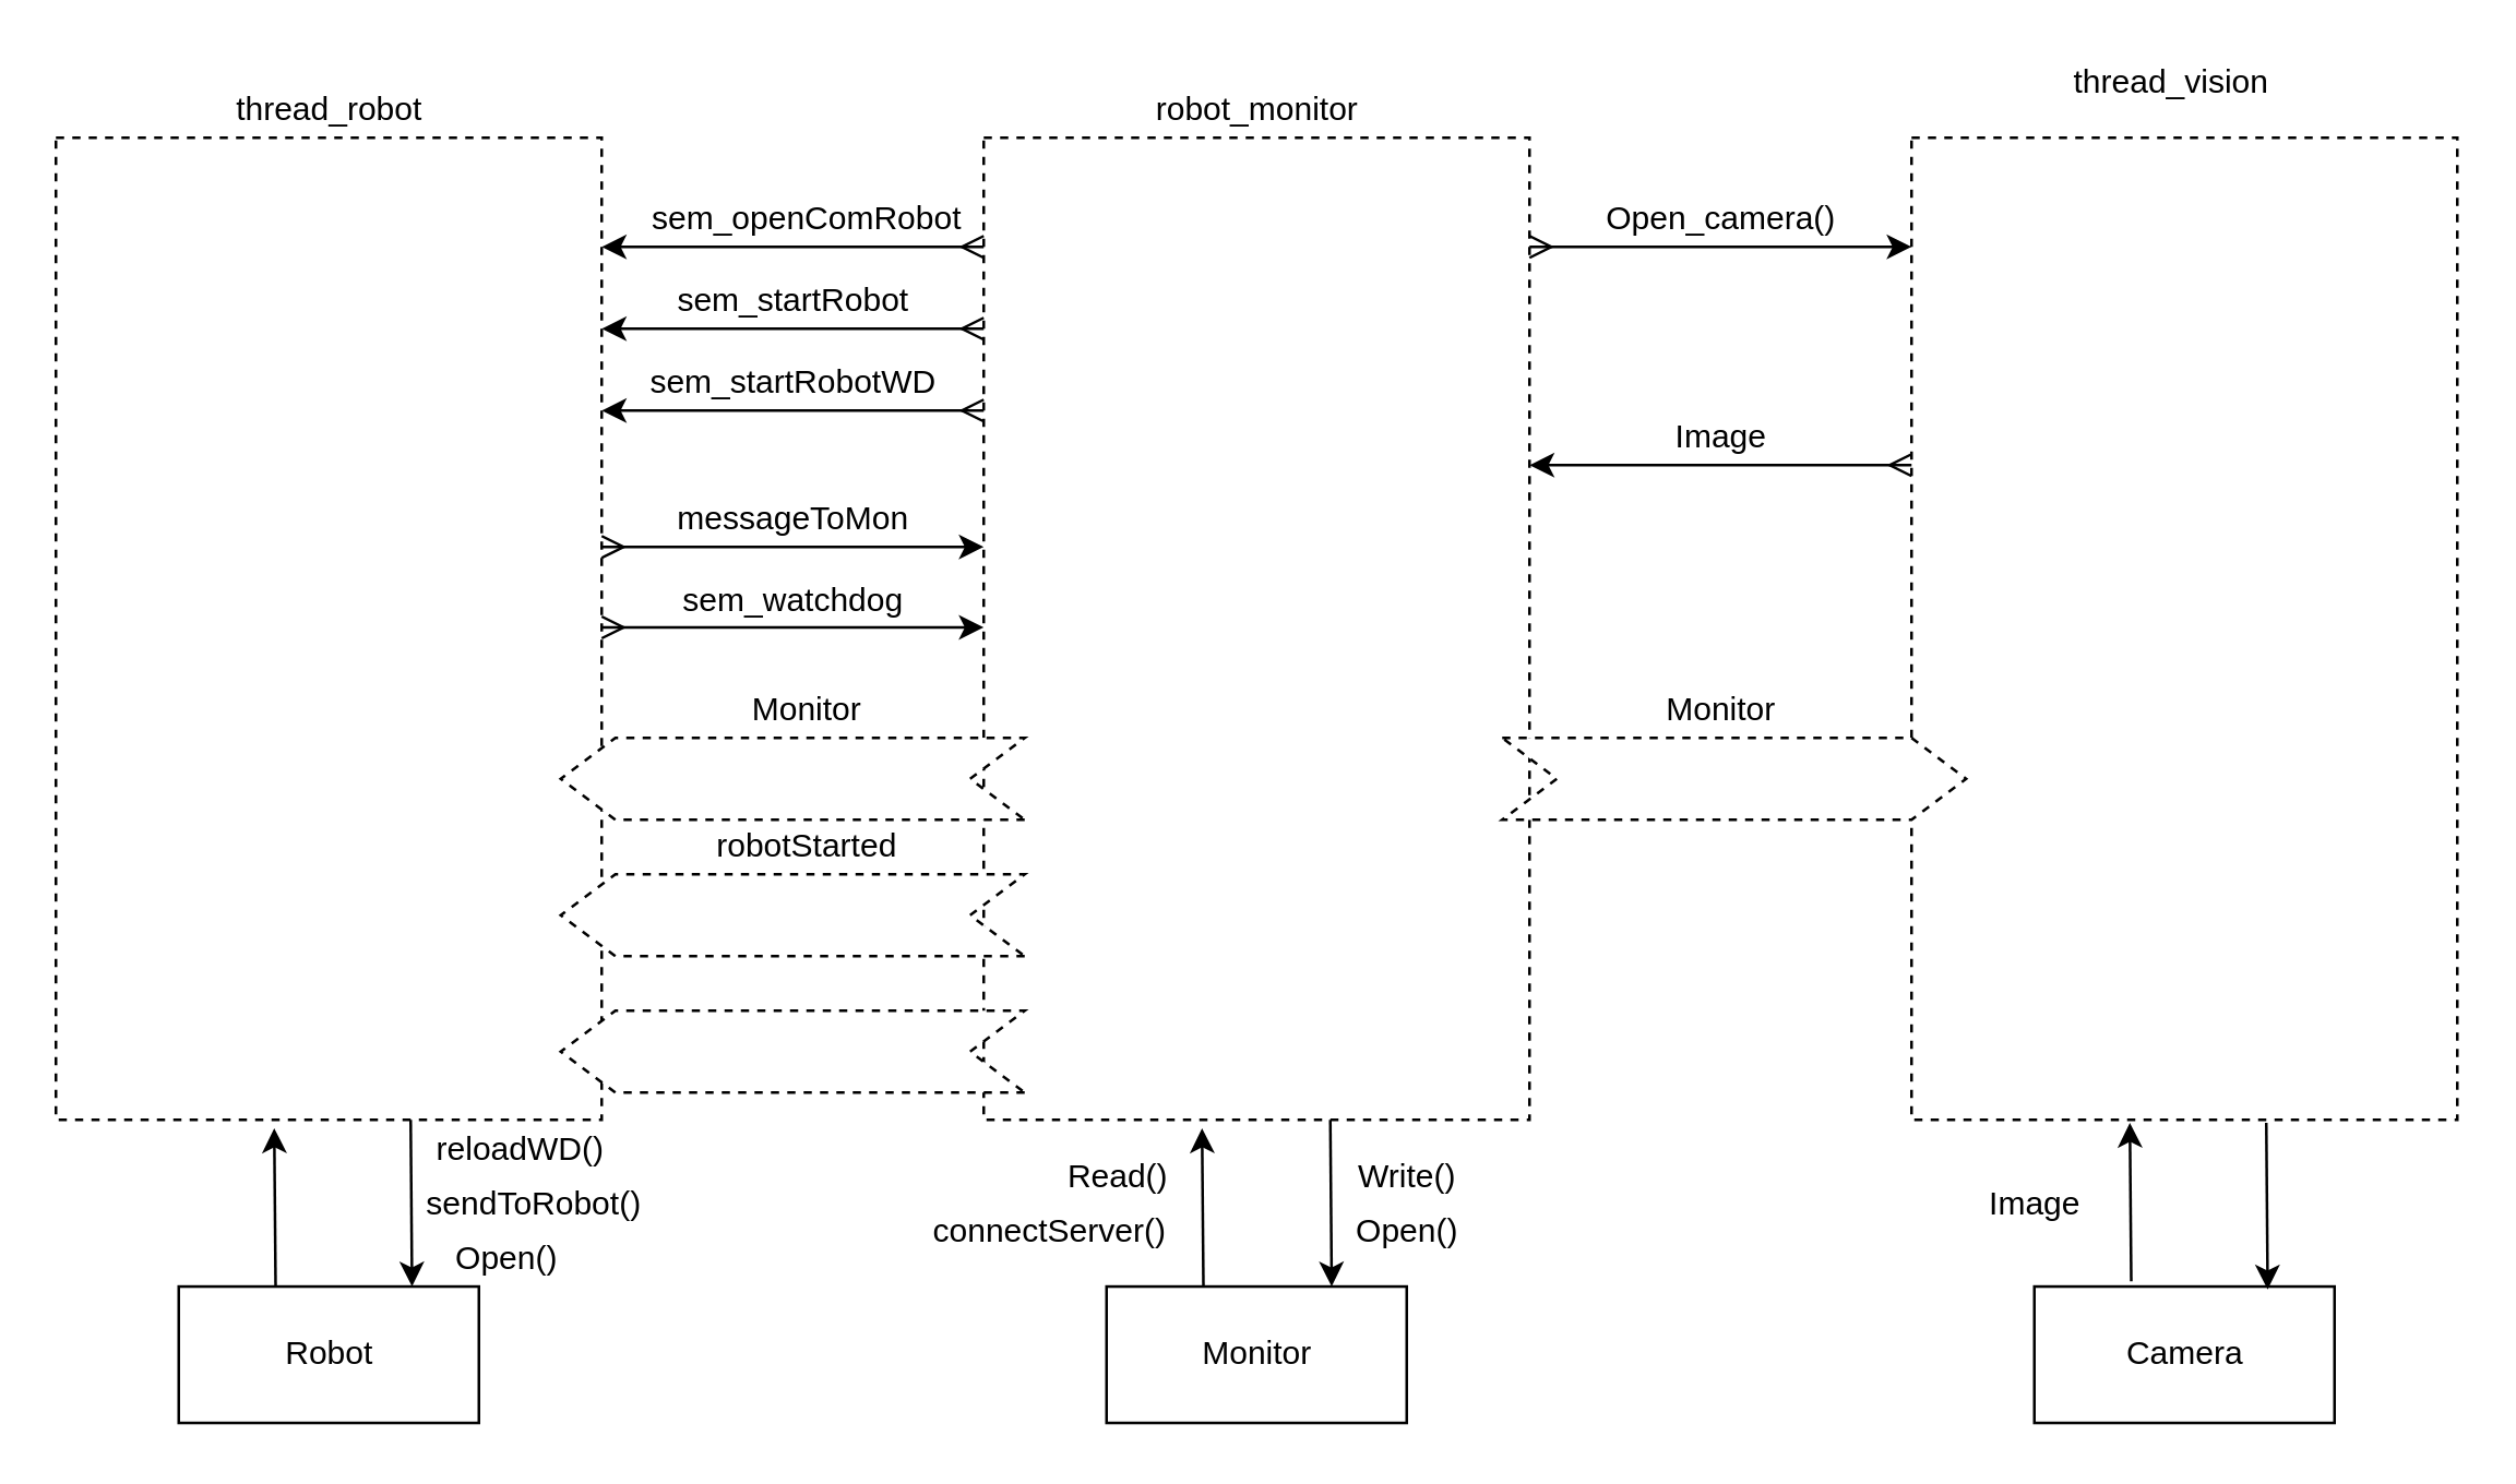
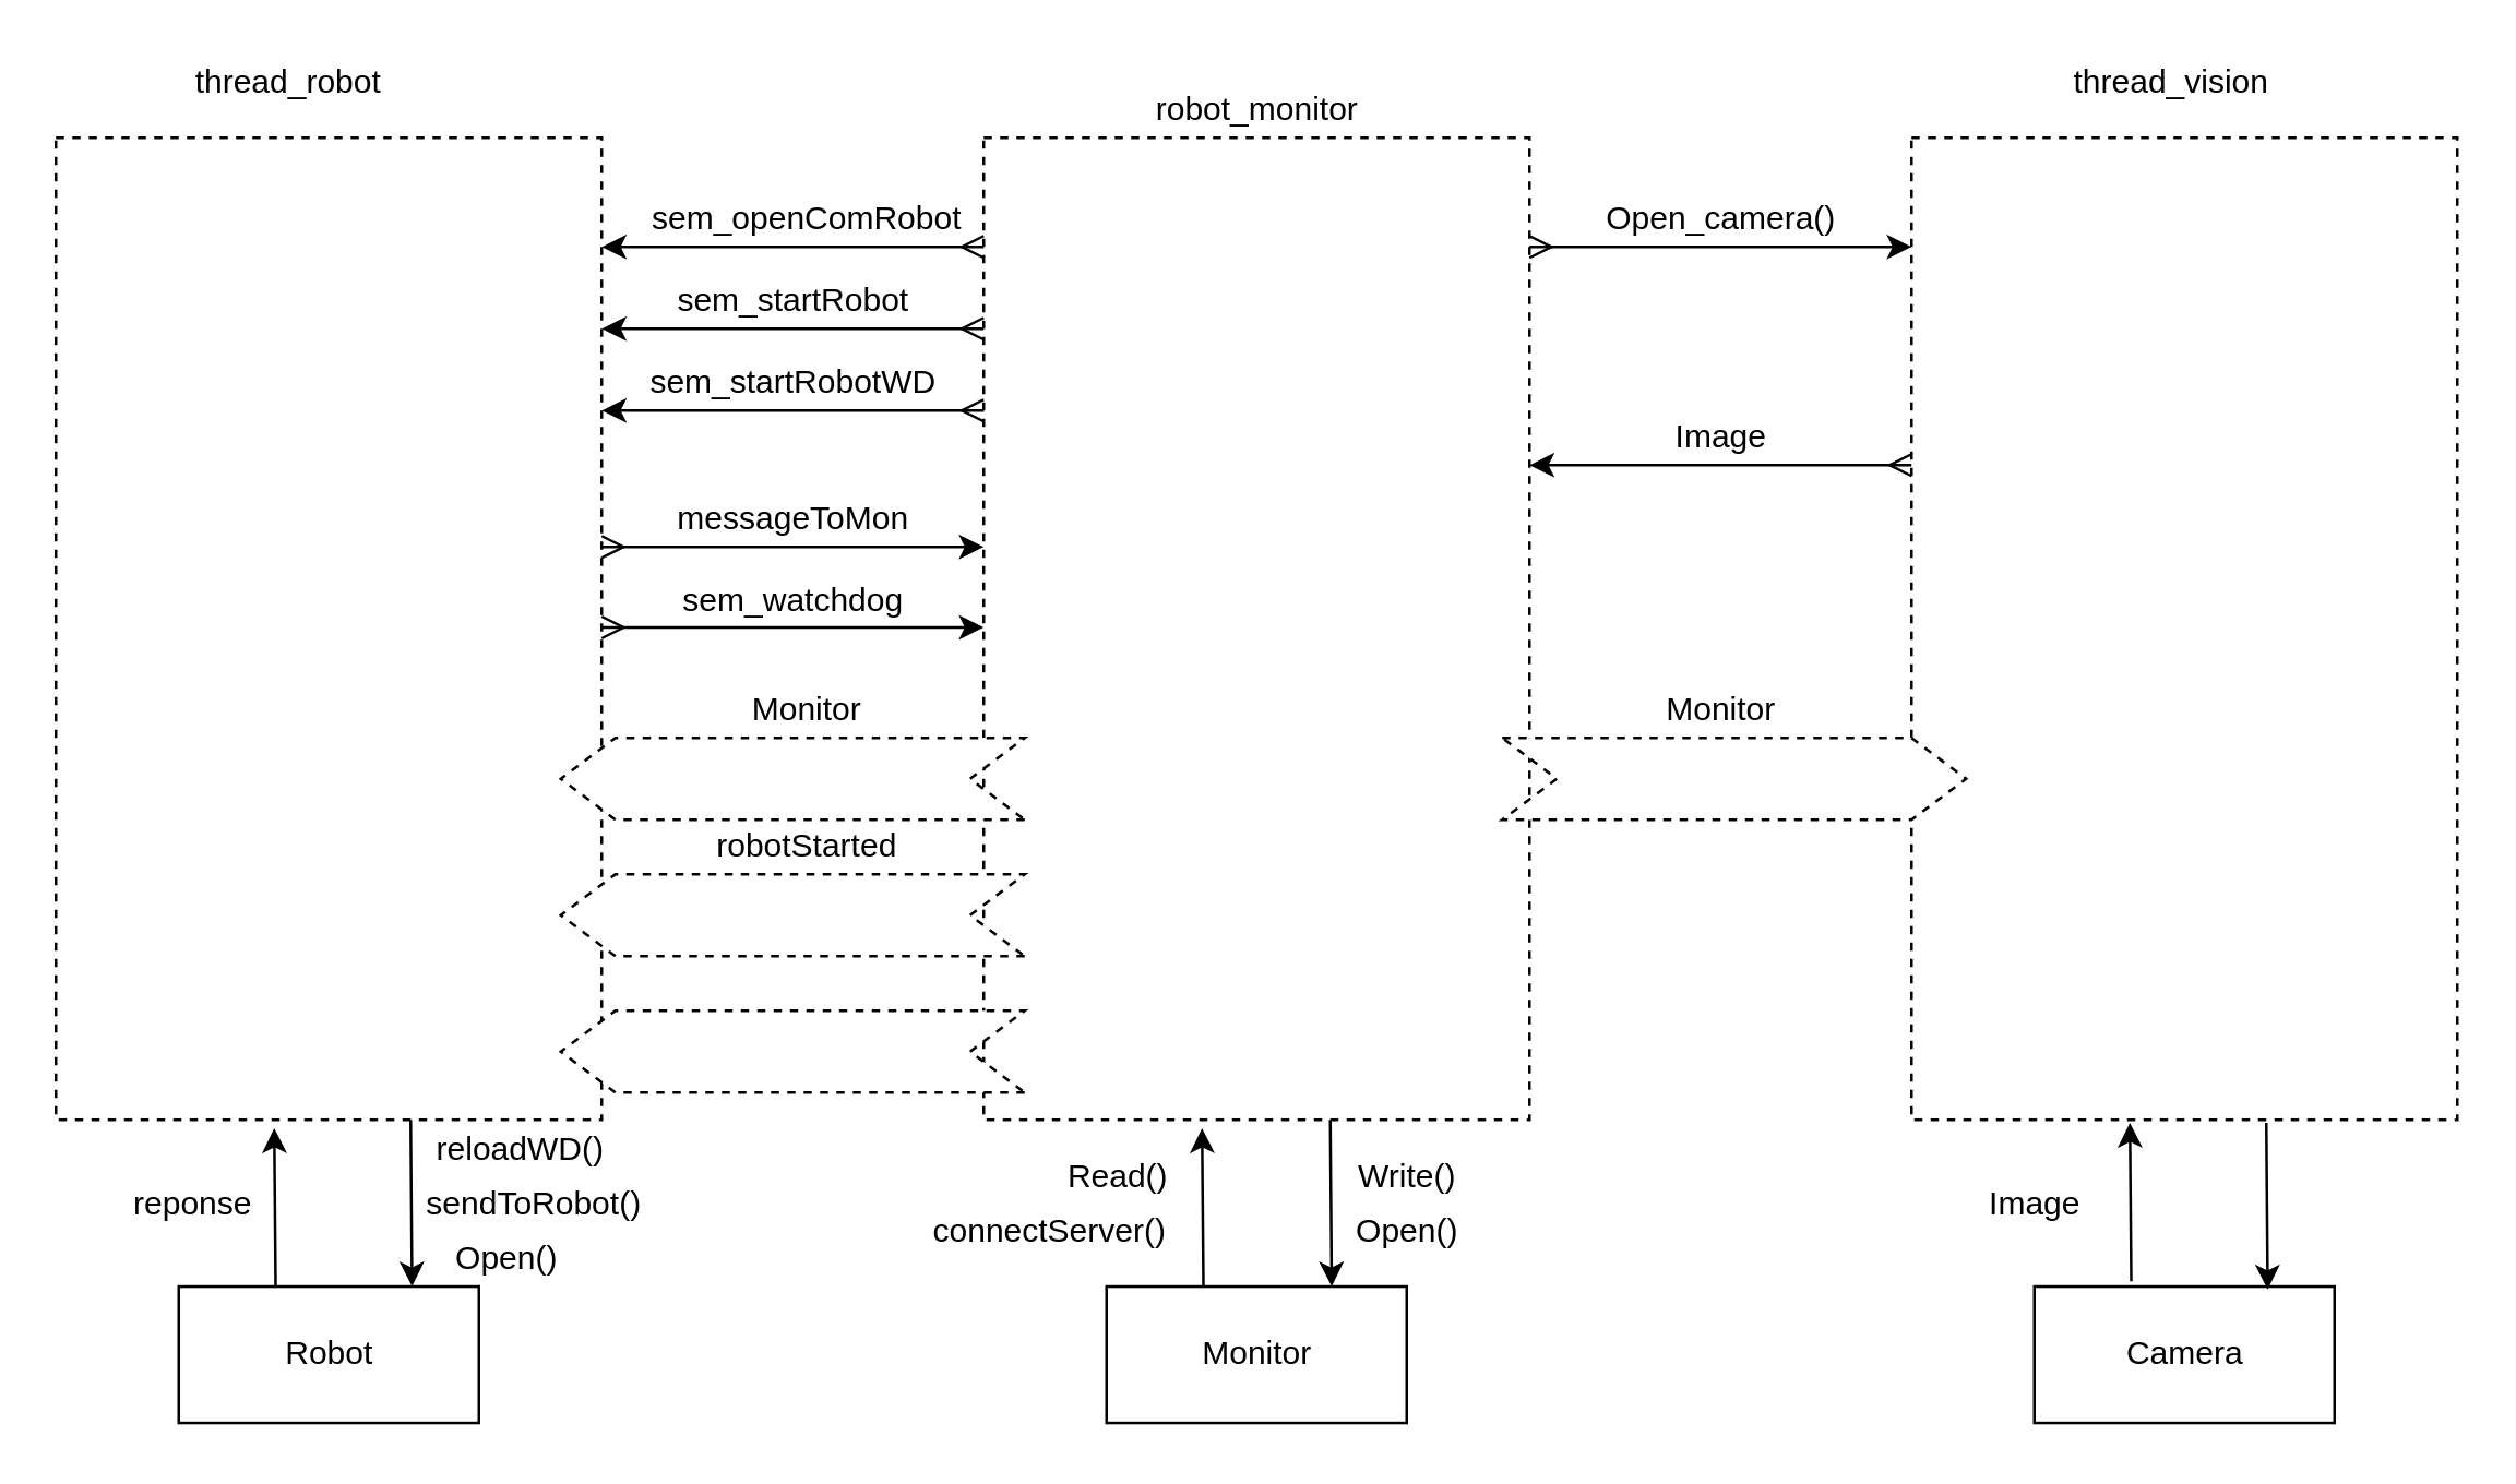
  <mxCell id="0" />
  <mxCell id="1" parent="0" />
  <mxCell id="2" value="Monitor" style="html=1;" vertex="1" parent="1"><mxGeometry x="405" y="471.12" width="110" height="50" as="geometry" /></mxCell>
  <mxCell id="3" value="Camera" style="html=1;" vertex="1" parent="1"><mxGeometry x="745" y="471.12" width="110" height="50" as="geometry" /></mxCell>
  <mxCell id="4" value="Robot" style="html=1;" vertex="1" parent="1"><mxGeometry x="65" y="471.12" width="110" height="50" as="geometry" /></mxCell>
  <mxCell id="5" value="" style="html=1;dashed=1;" vertex="1" parent="1"><mxGeometry y="50" width="200" height="360" as="geometry" x="20" /></mxCell>
  <mxCell id="6" value="" style="html=1;dashed=1;" vertex="1" parent="1"><mxGeometry x="360" y="50" width="200" height="360" as="geometry" /></mxCell>
  <mxCell id="7" value="" style="html=1;dashed=1;" vertex="1" parent="1"><mxGeometry x="700" y="50" width="200" height="360" as="geometry" /></mxCell>
- <mxCell id="8" value="thread_robot" style="text;html=1;align=center;verticalAlign=middle;resizable=0;points=[];autosize=1;strokeColor=none;" vertex="1" parent="1"><mxGeometry x="80" y="30" width="80" height="20" as="geometry" /></mxCell>
+ <mxCell id="8" value="thread_robot" style="text;html=1;align=center;verticalAlign=middle;resizable=0;points=[];autosize=1;strokeColor=none;" vertex="1" parent="1"><mxGeometry x="65" y="20" width="80" height="20" as="geometry" /></mxCell>
  <mxCell id="9" value="robot_monitor" style="text;html=1;align=center;verticalAlign=middle;resizable=0;points=[];autosize=1;strokeColor=none;" vertex="1" parent="1"><mxGeometry x="410" y="30" width="100" height="20" as="geometry" /></mxCell>
  <mxCell id="10" value="thread_vision" style="text;html=1;align=center;verticalAlign=middle;resizable=0;points=[];autosize=1;strokeColor=none;" vertex="1" parent="1"><mxGeometry x="750" y="20" width="90" height="20" as="geometry" /></mxCell>
  <mxCell id="11" value="" style="endArrow=classic;html=1;exitX=0.75;exitY=0;exitDx=0;exitDy=0;entryX=0.635;entryY=1.007;entryDx=0;entryDy=0;entryPerimeter=0;" edge="1" parent="1"><mxGeometry width="50" height="50" relative="1" as="geometry"><mxPoint x="440.5" y="471.12" as="sourcePoint" /><mxPoint x="440" y="413.08" as="targetPoint" /></mxGeometry></mxCell>
  <mxCell id="12" value="" style="endArrow=classic;html=1;exitX=0.75;exitY=0;exitDx=0;exitDy=0;entryX=0.635;entryY=1.007;entryDx=0;entryDy=0;entryPerimeter=0;" edge="1" parent="1"><mxGeometry width="50" height="50" relative="1" as="geometry"><mxPoint x="100.5" y="471.12" as="sourcePoint" /><mxPoint x="100" y="413.08" as="targetPoint" /></mxGeometry></mxCell>
  <mxCell id="13" value="" style="endArrow=classic;html=1;exitX=0.75;exitY=0;exitDx=0;exitDy=0;entryX=0.635;entryY=1.007;entryDx=0;entryDy=0;entryPerimeter=0;" edge="1" parent="1"><mxGeometry width="50" height="50" relative="1" as="geometry"><mxPoint x="780.5" y="469.16" as="sourcePoint" /><mxPoint x="780" y="411.12" as="targetPoint" /></mxGeometry></mxCell>
  <mxCell id="14" value="" style="endArrow=classic;html=1;entryX=0.75;entryY=0;entryDx=0;entryDy=0;exitX=0.635;exitY=0.996;exitDx=0;exitDy=0;exitPerimeter=0;" edge="1" parent="1" target="2"><mxGeometry width="50" height="50" relative="1" as="geometry"><mxPoint x="487" y="410" as="sourcePoint" /><mxPoint x="460" y="361.12" as="targetPoint" /></mxGeometry></mxCell>
  <mxCell id="15" value="" style="endArrow=classic;html=1;entryX=0.75;entryY=0;entryDx=0;entryDy=0;exitX=0.635;exitY=0.996;exitDx=0;exitDy=0;exitPerimeter=0;" edge="1" parent="1"><mxGeometry width="50" height="50" relative="1" as="geometry"><mxPoint x="830" y="411.12" as="sourcePoint" /><mxPoint x="830.5" y="472.24" as="targetPoint" /></mxGeometry></mxCell>
  <mxCell id="16" value="" style="endArrow=classic;html=1;entryX=0.75;entryY=0;entryDx=0;entryDy=0;exitX=0.635;exitY=0.996;exitDx=0;exitDy=0;exitPerimeter=0;" edge="1" parent="1"><mxGeometry width="50" height="50" relative="1" as="geometry"><mxPoint x="150" y="410" as="sourcePoint" /><mxPoint x="150.5" y="471.12" as="targetPoint" /></mxGeometry></mxCell>
  <mxCell id="17" value="Read()" style="text;html=1;align=center;verticalAlign=middle;resizable=0;points=[];autosize=1;strokeColor=none;" vertex="1" parent="1"><mxGeometry x="384" y="421.12" width="50" height="20" as="geometry" /></mxCell>
  <mxCell id="18" value="Write()" style="text;html=1;align=center;verticalAlign=middle;resizable=0;points=[];autosize=1;strokeColor=none;" vertex="1" parent="1"><mxGeometry x="490" y="421.12" width="50" height="20" as="geometry" /></mxCell>
  <mxCell id="19" value="Open()" style="text;html=1;align=center;verticalAlign=middle;resizable=0;points=[];autosize=1;strokeColor=none;" vertex="1" parent="1"><mxGeometry x="490" y="441.12" width="50" height="20" as="geometry" /></mxCell>
  <mxCell id="20" value="connectServer()" style="text;html=1;align=center;verticalAlign=middle;resizable=0;points=[];autosize=1;strokeColor=none;" vertex="1" parent="1"><mxGeometry x="334" y="441.12" width="100" height="20" as="geometry" /></mxCell>
  <mxCell id="21" value="" style="endArrow=classic;startArrow=ERmany;html=1;entryX=0;entryY=0.25;entryDx=0;entryDy=0;exitX=1;exitY=0.25;exitDx=0;exitDy=0;startFill=0;" edge="1" parent="1"><mxGeometry width="50" height="50" relative="1" as="geometry"><mxPoint x="560" y="90" as="sourcePoint" /><mxPoint x="700" y="90" as="targetPoint" /></mxGeometry></mxCell>
  <mxCell id="22" value="" style="endArrow=ERmany;startArrow=classic;html=1;entryX=0;entryY=0.25;entryDx=0;entryDy=0;exitX=1;exitY=0.25;exitDx=0;exitDy=0;startFill=1;endFill=0;" edge="1" parent="1"><mxGeometry width="50" height="50" relative="1" as="geometry"><mxPoint x="560" y="170" as="sourcePoint" /><mxPoint x="700" y="170" as="targetPoint" /></mxGeometry></mxCell>
  <mxCell id="23" value="Open_camera()" style="text;html=1;align=center;verticalAlign=middle;resizable=0;points=[];autosize=1;strokeColor=none;" vertex="1" parent="1"><mxGeometry x="580" y="70" width="100" height="20" as="geometry" /></mxCell>
  <mxCell id="24" value="Image" style="text;html=1;align=center;verticalAlign=middle;resizable=0;points=[];autosize=1;strokeColor=none;" vertex="1" parent="1"><mxGeometry x="605" y="150" width="50" height="20" as="geometry" /></mxCell>
  <mxCell id="25" value="Image" style="text;html=1;align=center;verticalAlign=middle;resizable=0;points=[];autosize=1;strokeColor=none;" vertex="1" parent="1"><mxGeometry x="720" y="431.12" width="50" height="20" as="geometry" /></mxCell>
  <mxCell id="26" value="" style="endArrow=ERmany;startArrow=classic;html=1;entryX=0;entryY=0.25;entryDx=0;entryDy=0;exitX=1;exitY=0.25;exitDx=0;exitDy=0;startFill=1;endFill=0;" edge="1" parent="1"><mxGeometry width="50" height="50" relative="1" as="geometry"><mxPoint x="220" y="90" as="sourcePoint" /><mxPoint x="360" y="90" as="targetPoint" /></mxGeometry></mxCell>
  <mxCell id="27" value="sem_openComRobot" style="text;html=1;align=center;verticalAlign=middle;resizable=0;points=[];autosize=1;strokeColor=none;" vertex="1" parent="1"><mxGeometry x="230" y="70" width="130" height="20" as="geometry" /></mxCell>
  <mxCell id="28" value="" style="endArrow=ERmany;startArrow=classic;html=1;entryX=0;entryY=0.25;entryDx=0;entryDy=0;exitX=1;exitY=0.25;exitDx=0;exitDy=0;startFill=1;endFill=0;" edge="1" parent="1"><mxGeometry width="50" height="50" relative="1" as="geometry"><mxPoint x="220" y="120" as="sourcePoint" /><mxPoint x="360" y="120" as="targetPoint" /></mxGeometry></mxCell>
  <mxCell id="29" value="sem_startRobot" style="text;html=1;align=center;verticalAlign=middle;resizable=0;points=[];autosize=1;strokeColor=none;" vertex="1" parent="1"><mxGeometry x="240" y="100" width="100" height="20" as="geometry" /></mxCell>
  <mxCell id="30" value="robotStarted" style="text;html=1;align=center;verticalAlign=middle;resizable=0;points=[];autosize=1;strokeColor=none;" vertex="1" parent="1"><mxGeometry x="255" y="300" width="80" height="20" as="geometry" /></mxCell>
  <mxCell id="31" value="sendToRobot()" style="text;html=1;align=center;verticalAlign=middle;resizable=0;points=[];autosize=1;strokeColor=none;" vertex="1" parent="1"><mxGeometry x="150" y="431.12" width="90" height="20" as="geometry" /></mxCell>
  <mxCell id="32" value="reloadWD()" style="text;html=1;align=center;verticalAlign=middle;resizable=0;points=[];autosize=1;strokeColor=none;" vertex="1" parent="1"><mxGeometry x="150" y="411.12" width="80" height="20" as="geometry" /></mxCell>
  <mxCell id="33" value="Open()" style="text;html=1;align=center;verticalAlign=middle;resizable=0;points=[];autosize=1;strokeColor=none;" vertex="1" parent="1"><mxGeometry x="160" y="451.12" width="50" height="20" as="geometry" /></mxCell>
+ <mxCell id="34" value="reponse" style="text;html=1;align=center;verticalAlign=middle;resizable=0;points=[];autosize=1;strokeColor=none;" vertex="1" parent="1"><mxGeometry x="40" y="431.12" width="60" height="20" as="geometry" /></mxCell>
  <mxCell id="35" value="" style="shape=step;perimeter=stepPerimeter;whiteSpace=wrap;html=1;fixedSize=1;dashed=1;rotation=0;" vertex="1" parent="1"><mxGeometry x="550" y="270" width="170" height="30" as="geometry" /></mxCell>
  <mxCell id="36" value="Monitor" style="text;html=1;align=center;verticalAlign=middle;resizable=0;points=[];autosize=1;strokeColor=none;" vertex="1" parent="1"><mxGeometry x="600" y="250" width="60" height="20" as="geometry" /></mxCell>
  <mxCell id="37" value="" style="shape=step;perimeter=stepPerimeter;whiteSpace=wrap;html=1;fixedSize=1;dashed=1;rotation=-180;" vertex="1" parent="1"><mxGeometry x="205" y="370" width="170" height="30" as="geometry" /></mxCell>
  <mxCell id="38" value="" style="shape=step;perimeter=stepPerimeter;whiteSpace=wrap;html=1;fixedSize=1;dashed=1;rotation=-180;" vertex="1" parent="1"><mxGeometry x="205" y="320" width="170" height="30" as="geometry" /></mxCell>
  <mxCell id="39" value="" style="endArrow=classic;startArrow=ERmany;html=1;entryX=0;entryY=0.25;entryDx=0;entryDy=0;exitX=1;exitY=0.25;exitDx=0;exitDy=0;startFill=0;" edge="1" parent="1"><mxGeometry width="50" height="50" relative="1" as="geometry"><mxPoint x="220" y="200" as="sourcePoint" /><mxPoint x="360" y="200" as="targetPoint" /></mxGeometry></mxCell>
  <mxCell id="40" value="messageToMon" style="text;html=1;align=center;verticalAlign=middle;resizable=0;points=[];autosize=1;strokeColor=none;" vertex="1" parent="1"><mxGeometry x="240" y="180" width="100" height="20" as="geometry" /></mxCell>
  <mxCell id="41" value="" style="endArrow=ERmany;startArrow=classic;html=1;entryX=0;entryY=0.25;entryDx=0;entryDy=0;exitX=1;exitY=0.25;exitDx=0;exitDy=0;startFill=1;endFill=0;" edge="1" parent="1"><mxGeometry width="50" height="50" relative="1" as="geometry"><mxPoint x="220" y="150" as="sourcePoint" /><mxPoint x="360" y="150" as="targetPoint" /></mxGeometry></mxCell>
  <mxCell id="42" value="sem_startRobotWD" style="text;html=1;align=center;verticalAlign=middle;resizable=0;points=[];autosize=1;strokeColor=none;" vertex="1" parent="1"><mxGeometry x="230" y="130" width="120" height="20" as="geometry" /></mxCell>
  <mxCell id="43" value="" style="endArrow=classic;startArrow=ERmany;html=1;entryX=0;entryY=0.25;entryDx=0;entryDy=0;exitX=1;exitY=0.25;exitDx=0;exitDy=0;startFill=0;" edge="1" parent="1"><mxGeometry width="50" height="50" relative="1" as="geometry"><mxPoint x="220" y="229.5" as="sourcePoint" /><mxPoint x="360" y="229.5" as="targetPoint" /></mxGeometry></mxCell>
  <mxCell id="44" value="sem_watchdog" style="text;html=1;align=center;verticalAlign=middle;resizable=0;points=[];autosize=1;strokeColor=none;" vertex="1" parent="1"><mxGeometry x="240" y="210" width="100" height="20" as="geometry" /></mxCell>
  <mxCell id="45" value="" style="shape=step;perimeter=stepPerimeter;whiteSpace=wrap;html=1;fixedSize=1;dashed=1;rotation=-180;" vertex="1" parent="1"><mxGeometry x="205" y="270" width="170" height="30" as="geometry" /></mxCell>
  <mxCell id="46" value="Monitor" style="text;html=1;align=center;verticalAlign=middle;resizable=0;points=[];autosize=1;strokeColor=none;" vertex="1" parent="1"><mxGeometry x="265" y="250" width="60" height="20" as="geometry" /></mxCell>
